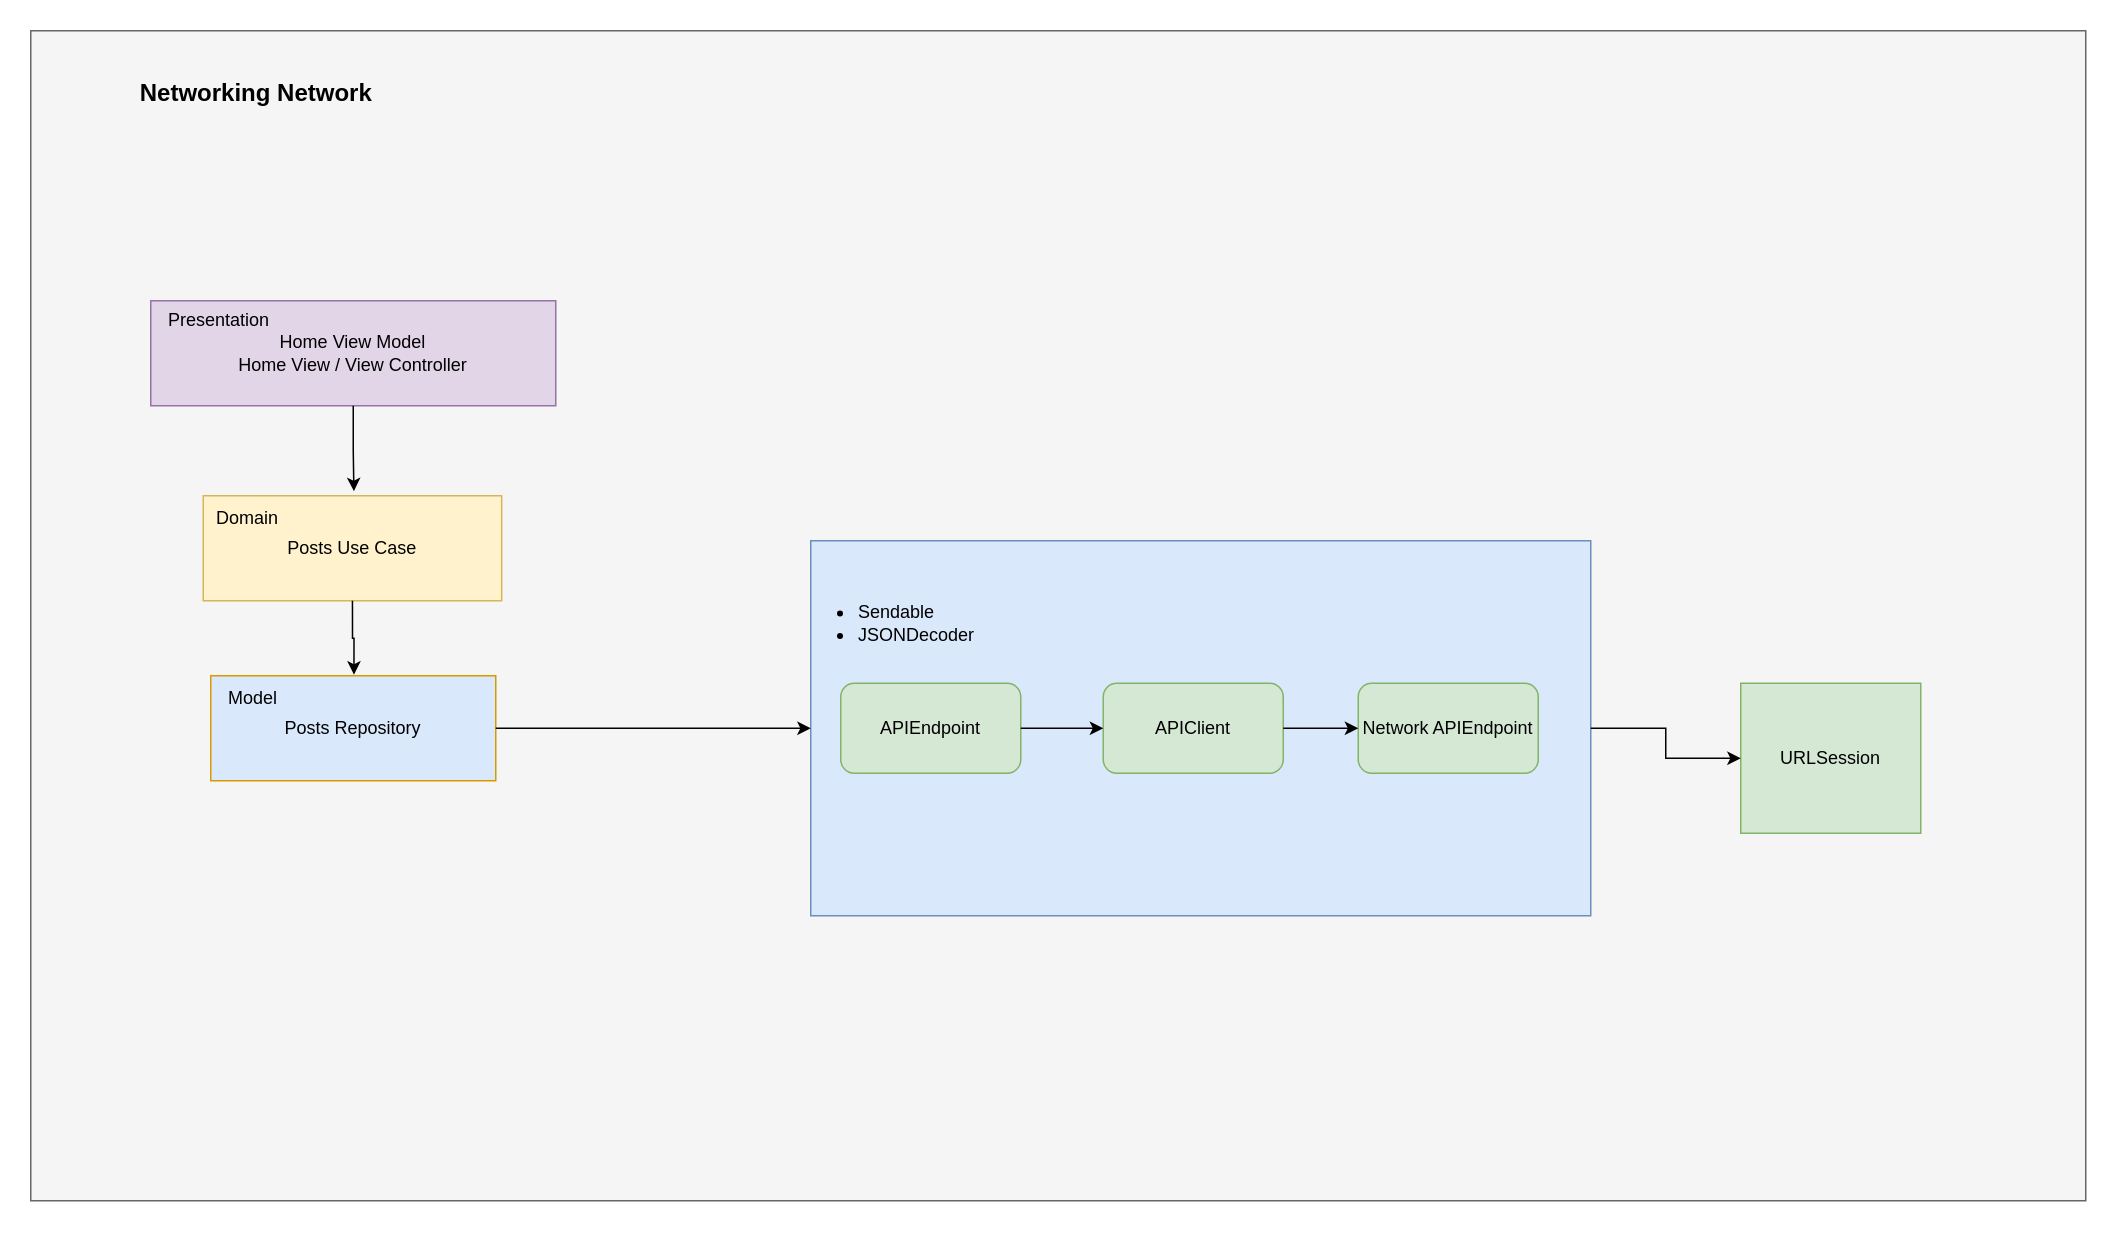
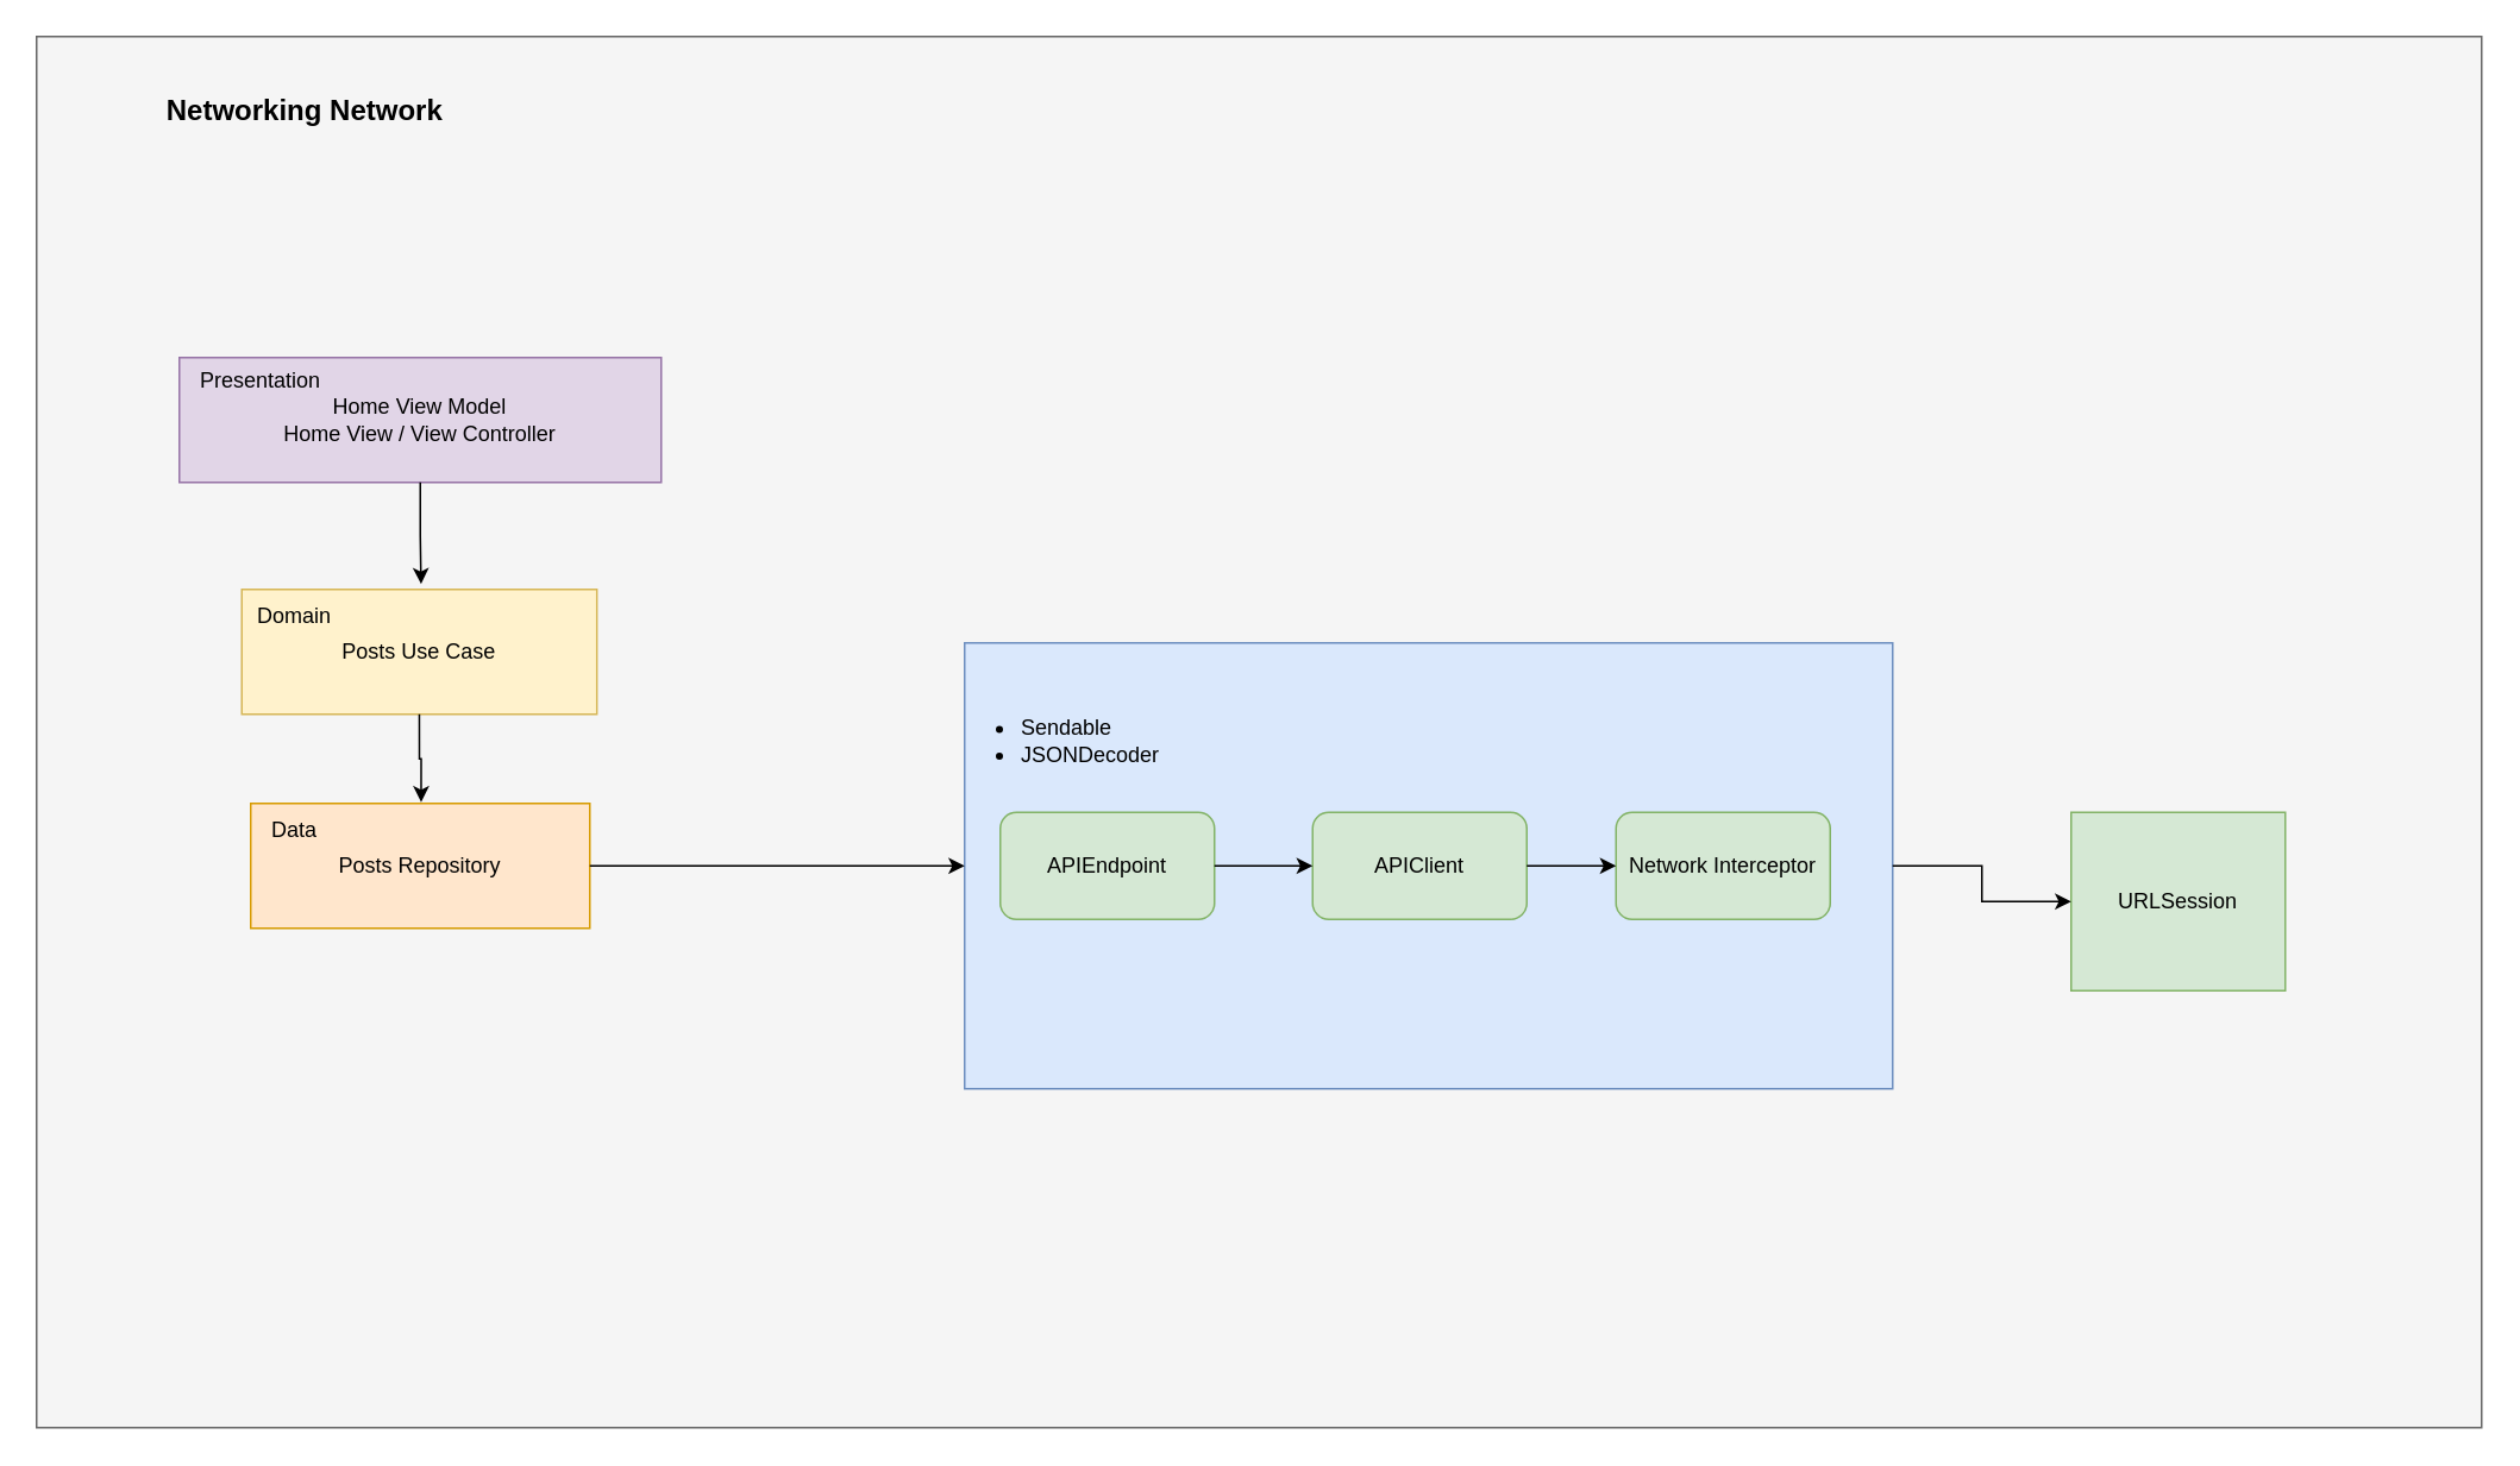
  <mxCell id="0" />
  <mxCell id="1" parent="0" />
  <mxCell id="2" value="" style="group" vertex="1" connectable="0" parent="1"><mxGeometry x="20" y="20" width="1370" height="780" as="geometry" /></mxCell>
  <mxCell id="3" value="" style="rounded=0;whiteSpace=wrap;html=1;fillColor=#f5f5f5;strokeColor=#666666;fontColor=#333333;labelBorderColor=#5C5C5C;movable=1;resizable=1;rotatable=1;deletable=1;editable=1;locked=0;connectable=1;" parent="2" vertex="1"><mxGeometry width="1370" height="780.0" as="geometry" /></mxCell>
  <mxCell id="4" value="Networking Network" style="text;html=1;align=center;verticalAlign=middle;whiteSpace=wrap;rounded=0;fontStyle=1;fontSize=16;" parent="2" vertex="1"><mxGeometry x="40" y="27.53" width="220.85" height="27.53" as="geometry" /></mxCell>
  <mxCell id="5" value="" style="group" vertex="1" connectable="0" parent="2"><mxGeometry x="120" y="430" width="380" height="70" as="geometry" /></mxCell>
- <mxCell id="6" value="Posts Repository" style="rounded=0;whiteSpace=wrap;html=1;fillColor=#dae8fc;strokeColor=#d79b00;movable=1;resizable=1;rotatable=1;deletable=1;editable=1;locked=0;connectable=1;" parent="5" vertex="1"><mxGeometry width="190" height="70" as="geometry" /></mxCell>
- <mxCell id="7" value="Model" style="text;html=1;align=left;verticalAlign=middle;whiteSpace=wrap;rounded=0;movable=1;resizable=1;rotatable=1;deletable=1;editable=1;locked=0;connectable=1;" parent="5" vertex="1"><mxGeometry x="10" width="370" height="30" as="geometry" /></mxCell>
+ <mxCell id="6" value="Posts Repository" style="rounded=0;whiteSpace=wrap;html=1;fillColor=#ffe6cc;strokeColor=#d79b00;movable=1;resizable=1;rotatable=1;deletable=1;editable=1;locked=0;connectable=1;" parent="5" vertex="1"><mxGeometry width="190" height="70" as="geometry" /></mxCell>
+ <mxCell id="7" value="Data" style="text;html=1;align=left;verticalAlign=middle;whiteSpace=wrap;rounded=0;movable=1;resizable=1;rotatable=1;deletable=1;editable=1;locked=0;connectable=1;" parent="5" vertex="1"><mxGeometry x="10" width="370" height="30" as="geometry" /></mxCell>
  <mxCell id="8" value="" style="group" vertex="1" connectable="0" parent="2"><mxGeometry x="115" y="310.0" width="270" height="70" as="geometry" /></mxCell>
  <mxCell id="9" value="Posts Use Case" style="rounded=0;whiteSpace=wrap;html=1;fillColor=#fff2cc;strokeColor=#d6b656;movable=1;resizable=1;rotatable=1;deletable=1;editable=1;locked=0;connectable=1;" parent="8" vertex="1"><mxGeometry width="198.947" height="70" as="geometry" /></mxCell>
  <mxCell id="10" value="Domain" style="text;html=1;align=left;verticalAlign=middle;whiteSpace=wrap;rounded=0;movable=1;resizable=1;rotatable=1;deletable=1;editable=1;locked=0;connectable=1;" parent="8" vertex="1"><mxGeometry x="7.105" width="262.895" height="30" as="geometry" /></mxCell>
  <mxCell id="11" value="" style="group" vertex="1" connectable="0" parent="2"><mxGeometry x="80" y="180" width="380" height="70" as="geometry" /></mxCell>
  <mxCell id="12" value="Home View Model&lt;br&gt;Home View / View Controller" style="rounded=0;whiteSpace=wrap;html=1;fillColor=#e1d5e7;strokeColor=#9673a6;movable=1;resizable=1;rotatable=1;deletable=1;editable=1;locked=0;connectable=1;" parent="11" vertex="1"><mxGeometry width="270" height="70" as="geometry" /></mxCell>
  <mxCell id="13" value="Presentation" style="text;html=1;align=left;verticalAlign=middle;whiteSpace=wrap;rounded=0;movable=1;resizable=1;rotatable=1;deletable=1;editable=1;locked=0;connectable=1;" parent="11" vertex="1"><mxGeometry x="10" width="370" height="26.25" as="geometry" /></mxCell>
  <mxCell id="14" style="edgeStyle=orthogonalEdgeStyle;rounded=0;orthogonalLoop=1;jettySize=auto;html=1;exitX=0.5;exitY=1;exitDx=0;exitDy=0;entryX=0.355;entryY=-0.102;entryDx=0;entryDy=0;entryPerimeter=0;" edge="1" parent="2" source="12" target="10"><mxGeometry relative="1" as="geometry" /></mxCell>
  <mxCell id="15" style="edgeStyle=orthogonalEdgeStyle;rounded=0;orthogonalLoop=1;jettySize=auto;html=1;exitX=0.5;exitY=1;exitDx=0;exitDy=0;entryX=0.231;entryY=-0.024;entryDx=0;entryDy=0;entryPerimeter=0;" edge="1" parent="2" source="9" target="7"><mxGeometry relative="1" as="geometry" /></mxCell>
  <mxCell id="16" value="" style="group" vertex="1" connectable="0" parent="2"><mxGeometry x="510" y="340" width="530" height="250" as="geometry" /></mxCell>
  <mxCell id="17" value="" style="rounded=0;whiteSpace=wrap;html=1;fillColor=#dae8fc;strokeColor=#6c8ebf;" parent="16" vertex="1"><mxGeometry x="10" width="520" height="250" as="geometry" /></mxCell>
  <mxCell id="18" value="APIEndpoint" style="rounded=1;whiteSpace=wrap;html=1;fillColor=#d5e8d4;strokeColor=#82b366;" parent="16" vertex="1"><mxGeometry x="30" y="95" width="120" height="60" as="geometry" /></mxCell>
  <mxCell id="19" value="APIClient" style="rounded=1;whiteSpace=wrap;html=1;fillColor=#d5e8d4;strokeColor=#82b366;" parent="16" vertex="1"><mxGeometry x="205" y="95" width="120" height="60" as="geometry" /></mxCell>
  <mxCell id="20" value="&lt;ul style=&quot;&quot;&gt;&lt;li&gt;Sendable&lt;br&gt;&lt;/li&gt;&lt;li style=&quot;&quot;&gt;&lt;span style=&quot;&quot;&gt;JSONDecoder&lt;/span&gt;&lt;/li&gt;&lt;/ul&gt;" style="text;html=1;align=left;verticalAlign=middle;whiteSpace=wrap;rounded=0;" parent="16" vertex="1"><mxGeometry y="40" width="210" height="30" as="geometry" /></mxCell>
- <mxCell id="21" value="Network APIEndpoint" style="rounded=1;whiteSpace=wrap;html=1;fillColor=#d5e8d4;strokeColor=#82b366;" vertex="1" parent="16"><mxGeometry x="375" y="95" width="120" height="60" as="geometry" /></mxCell>
+ <mxCell id="21" value="Network Interceptor" style="rounded=1;whiteSpace=wrap;html=1;fillColor=#d5e8d4;strokeColor=#82b366;" vertex="1" parent="16"><mxGeometry x="375" y="95" width="120" height="60" as="geometry" /></mxCell>
  <mxCell id="22" value="" style="edgeStyle=orthogonalEdgeStyle;rounded=0;orthogonalLoop=1;jettySize=auto;html=1;" parent="16" source="18" target="19" edge="1"><mxGeometry relative="1" as="geometry" /></mxCell>
  <mxCell id="23" value="" style="edgeStyle=orthogonalEdgeStyle;rounded=0;orthogonalLoop=1;jettySize=auto;html=1;" edge="1" parent="16" source="19" target="21"><mxGeometry relative="1" as="geometry" /></mxCell>
  <mxCell id="24" style="edgeStyle=orthogonalEdgeStyle;rounded=0;orthogonalLoop=1;jettySize=auto;html=1;exitX=1;exitY=0.5;exitDx=0;exitDy=0;entryX=0;entryY=0.5;entryDx=0;entryDy=0;" edge="1" parent="2" source="6" target="17"><mxGeometry relative="1" as="geometry" /></mxCell>
  <mxCell id="25" value="URLSession" style="rounded=0;whiteSpace=wrap;html=1;fillColor=#d5e8d4;strokeColor=#82b366;" parent="2" vertex="1"><mxGeometry x="1140" y="435" width="120" height="100" as="geometry" /></mxCell>
  <mxCell id="26" style="edgeStyle=orthogonalEdgeStyle;rounded=0;orthogonalLoop=1;jettySize=auto;html=1;exitX=1;exitY=0.5;exitDx=0;exitDy=0;entryX=0;entryY=0.5;entryDx=0;entryDy=0;" edge="1" parent="2" source="17" target="25"><mxGeometry relative="1" as="geometry" /></mxCell>
